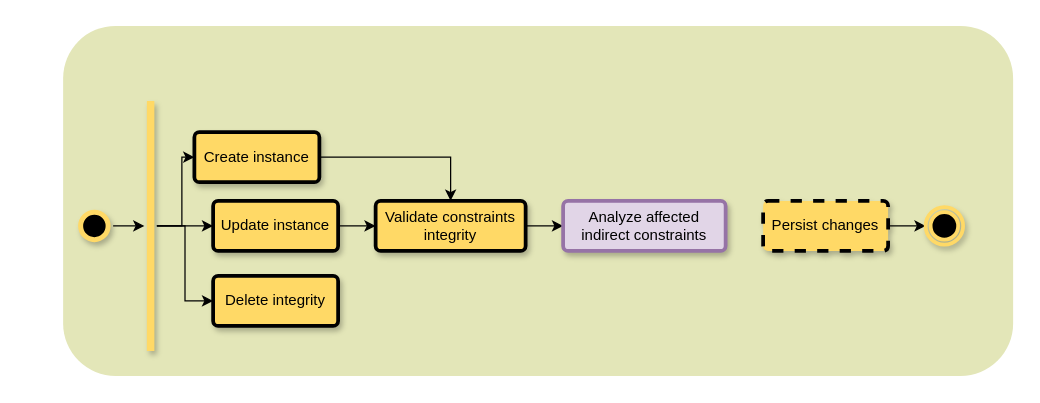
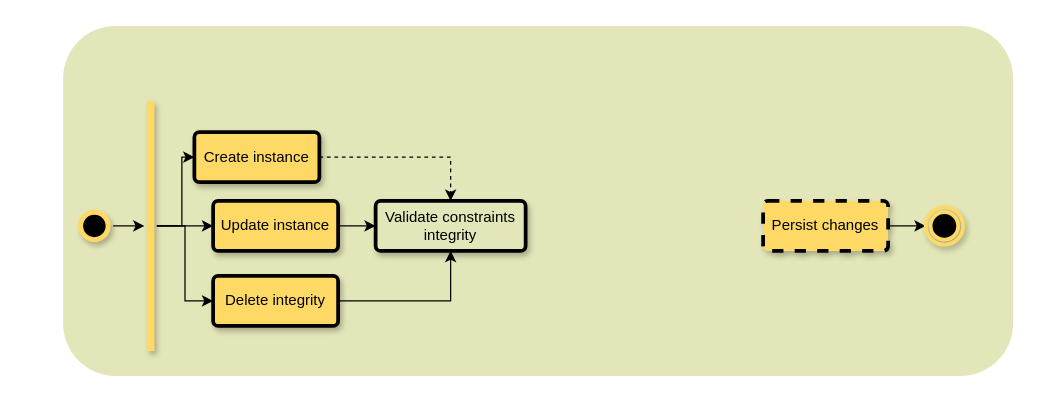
  <mxCell id="0" />
  <mxCell id="1" parent="0" />
  <mxCell id="2" value="" style="rounded=1;whiteSpace=wrap;html=1;shadow=0;sketch=0;strokeColor=none;strokeWidth=4;fillColor=#E3E6B8;gradientColor=none;" parent="1" vertex="1"><mxGeometry x="50" y="20" width="760" height="280" as="geometry" /></mxCell>
  <mxCell id="3" style="edgeStyle=orthogonalEdgeStyle;rounded=0;orthogonalLoop=1;jettySize=auto;html=1;exitX=1;exitY=0.5;exitDx=0;exitDy=0;" parent="1" source="4" target="18" edge="1"><mxGeometry relative="1" as="geometry" /></mxCell>
  <mxCell id="4" value="" style="ellipse;html=1;shape=startState;fillColor=#000000;strokeColor=#FFD966;strokeWidth=4;shadow=1;" parent="1" vertex="1"><mxGeometry x="60" y="165" width="30" height="30" as="geometry" /></mxCell>
- <mxCell id="5" style="edgeStyle=orthogonalEdgeStyle;rounded=0;orthogonalLoop=1;jettySize=auto;html=1;exitX=1;exitY=0.5;exitDx=0;exitDy=0;entryX=0.5;entryY=0;entryDx=0;entryDy=0;" parent="1" source="6" target="12" edge="1"><mxGeometry relative="1" as="geometry" /></mxCell>
+ <mxCell id="5" style="edgeStyle=orthogonalEdgeStyle;rounded=0;orthogonalLoop=1;jettySize=auto;html=1;exitX=1;exitY=0.5;exitDx=0;exitDy=0;entryX=0.5;entryY=0;entryDx=0;entryDy=0;dashed=1;" parent="1" source="6" target="12" edge="1"><mxGeometry relative="1" as="geometry" /></mxCell>
  <mxCell id="6" value="Create instance" style="rounded=1;arcSize=10;whiteSpace=wrap;html=1;align=center;strokeColor=#000000;strokeWidth=3;fillColor=#FFD966;perimeterSpacing=0;shadow=1;" parent="1" vertex="1"><mxGeometry x="155" y="105" width="100" height="40" as="geometry" /></mxCell>
  <mxCell id="7" style="edgeStyle=orthogonalEdgeStyle;rounded=0;orthogonalLoop=1;jettySize=auto;html=1;exitX=1;exitY=0.5;exitDx=0;exitDy=0;entryX=0;entryY=0.5;entryDx=0;entryDy=0;" parent="1" source="8" target="12" edge="1"><mxGeometry relative="1" as="geometry" /></mxCell>
  <mxCell id="8" value="Update instance" style="rounded=1;arcSize=10;whiteSpace=wrap;html=1;align=center;strokeColor=#000000;strokeWidth=3;fillColor=#FFD966;perimeterSpacing=0;shadow=1;" parent="1" vertex="1"><mxGeometry x="170" y="160" width="100" height="40" as="geometry" /></mxCell>
+ <mxCell id="9" style="edgeStyle=orthogonalEdgeStyle;rounded=0;orthogonalLoop=1;jettySize=auto;html=1;exitX=1;exitY=0.5;exitDx=0;exitDy=0;entryX=0.5;entryY=1;entryDx=0;entryDy=0;" parent="1" source="10" target="12" edge="1"><mxGeometry relative="1" as="geometry" /></mxCell>
  <mxCell id="10" value="Delete integrity" style="rounded=1;arcSize=10;whiteSpace=wrap;html=1;align=center;strokeColor=#000000;strokeWidth=3;fillColor=#FFD966;perimeterSpacing=0;shadow=1;" parent="1" vertex="1"><mxGeometry x="170" y="220" width="100" height="40" as="geometry" /></mxCell>
- <mxCell id="11" style="edgeStyle=orthogonalEdgeStyle;rounded=0;orthogonalLoop=1;jettySize=auto;html=1;exitX=1;exitY=0.5;exitDx=0;exitDy=0;entryX=0;entryY=0.5;entryDx=0;entryDy=0;" edge="1" parent="1" source="12" target="20"><mxGeometry relative="1" as="geometry" /></mxCell>
- <mxCell id="12" value="Validate constraints integrity" style="rounded=1;arcSize=10;whiteSpace=wrap;html=1;align=center;strokeColor=#000000;strokeWidth=3;fillColor=#FFD966;perimeterSpacing=0;shadow=1;" parent="1" vertex="1"><mxGeometry x="300" y="160" width="120" height="40" as="geometry" /></mxCell>
+ <mxCell id="12" value="Validate constraints integrity" style="rounded=1;arcSize=10;whiteSpace=wrap;html=1;align=center;strokeColor=#000000;strokeWidth=3;fillColor=#e3e6b8;perimeterSpacing=0;shadow=1;" parent="1" vertex="1"><mxGeometry x="300" y="160" width="120" height="40" as="geometry" /></mxCell>
  <mxCell id="13" style="edgeStyle=orthogonalEdgeStyle;rounded=0;orthogonalLoop=1;jettySize=auto;html=1;exitX=1;exitY=0.5;exitDx=0;exitDy=0;entryX=0;entryY=0.5;entryDx=0;entryDy=0;" parent="1" source="14" target="19" edge="1"><mxGeometry relative="1" as="geometry" /></mxCell>
  <mxCell id="14" value="Persist changes" style="rounded=1;arcSize=10;whiteSpace=wrap;html=1;align=center;strokeColor=#000000;strokeWidth=3;fillColor=#FFD966;perimeterSpacing=0;shadow=1;dashed=1;" parent="1" vertex="1"><mxGeometry x="610" y="160" width="100" height="40" as="geometry" /></mxCell>
  <mxCell id="15" style="edgeStyle=orthogonalEdgeStyle;rounded=0;orthogonalLoop=1;jettySize=auto;html=1;entryX=0;entryY=0.5;entryDx=0;entryDy=0;" parent="1" source="18" target="6" edge="1"><mxGeometry relative="1" as="geometry" /></mxCell>
  <mxCell id="16" style="edgeStyle=orthogonalEdgeStyle;rounded=0;orthogonalLoop=1;jettySize=auto;html=1;entryX=0;entryY=0.5;entryDx=0;entryDy=0;" parent="1" source="18" target="8" edge="1"><mxGeometry relative="1" as="geometry" /></mxCell>
  <mxCell id="17" style="edgeStyle=orthogonalEdgeStyle;rounded=0;orthogonalLoop=1;jettySize=auto;html=1;entryX=0;entryY=0.5;entryDx=0;entryDy=0;" parent="1" source="18" target="10" edge="1"><mxGeometry x="-0.158" y="-15" relative="1" as="geometry"><mxPoint as="offset" /></mxGeometry></mxCell>
  <mxCell id="18" value="" style="shape=line;html=1;strokeWidth=6;strokeColor=#FFD966;rounded=1;fillColor=#FFD966;gradientColor=none;shadow=1;rotation=-90;" parent="1" vertex="1"><mxGeometry x="20" y="175" width="200" height="10" as="geometry" /></mxCell>
  <mxCell id="19" value="" style="ellipse;html=1;shape=endState;fillColor=#000000;strokeColor=#FFD966;strokeWidth=3;shadow=1;" parent="1" vertex="1"><mxGeometry x="740" y="165" width="30" height="30" as="geometry" /></mxCell>
- <mxCell id="20" value="Analyze affected indirect constraints" style="rounded=1;arcSize=10;whiteSpace=wrap;html=1;align=center;strokeColor=#9673a6;strokeWidth=3;fillColor=#e1d5e7;perimeterSpacing=0;shadow=1;" vertex="1" parent="1"><mxGeometry x="450" y="160" width="130" height="40" as="geometry" /></mxCell>
